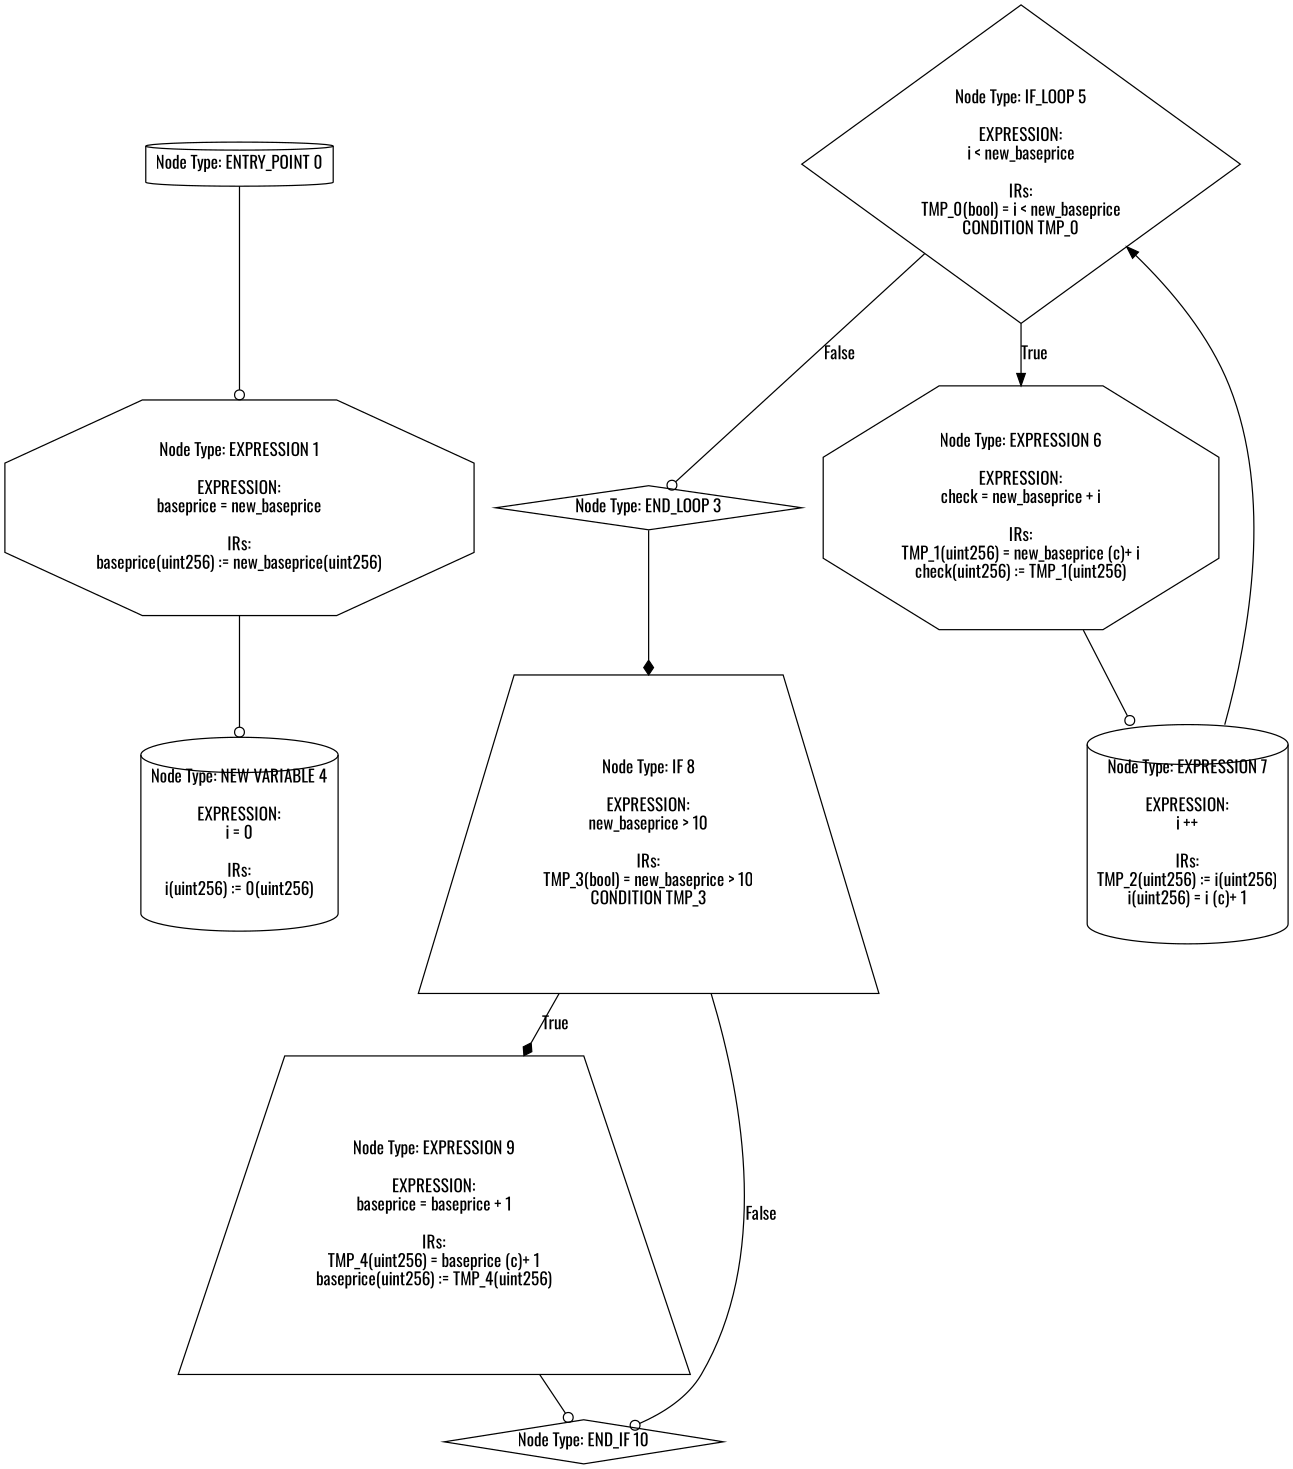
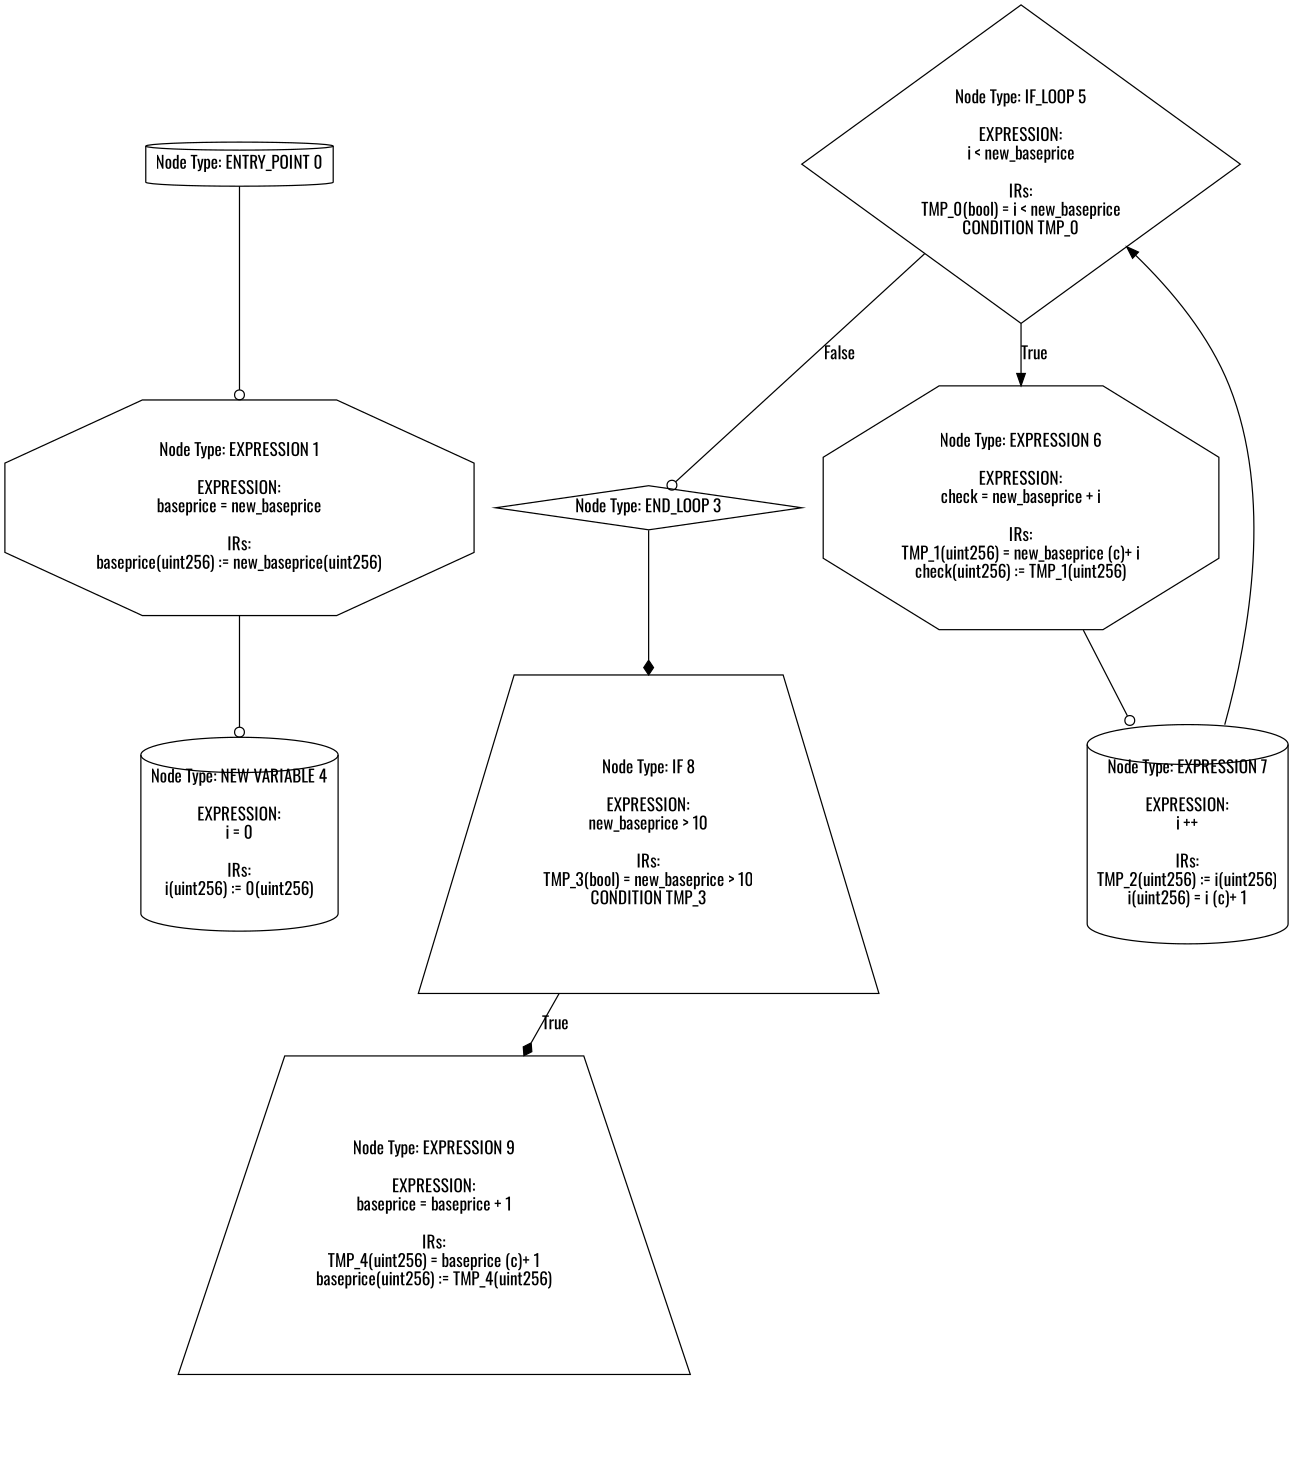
  digraph {
    fontname=Oswald
    node [fontname=Oswald shape=cylinder]
    edge [arrowhead=odot fontname=Oswald]
    n1 [label="Node Type: ENTRY_POINT 0\n"]
    n2 [label="Node Type: EXPRESSION 1\n\nEXPRESSION:\nbaseprice = new_baseprice\n\nIRs:\nbaseprice(uint256) := new_baseprice(uint256)" shape=octagon]
    n3 [label="Node Type: NEW VARIABLE 4\n\nEXPRESSION:\ni = 0\n\nIRs:\ni(uint256) := 0(uint256)"]
    n4 [label="Node Type: IF_LOOP 5\n\nEXPRESSION:\ni < new_baseprice\n\nIRs:\nTMP_0(bool) = i < new_baseprice\nCONDITION TMP_0" shape=diamond]
    n5 [label="Node Type: END_LOOP 3\n" shape=diamond]
    n6 [label="Node Type: EXPRESSION 6\n\nEXPRESSION:\ncheck = new_baseprice + i\n\nIRs:\nTMP_1(uint256) = new_baseprice (c)+ i\ncheck(uint256) := TMP_1(uint256)" shape=octagon]
    n7 [label="Node Type: IF 8\n\nEXPRESSION:\nnew_baseprice > 10\n\nIRs:\nTMP_3(bool) = new_baseprice > 10\nCONDITION TMP_3" shape=trapezium]
    n8 [label="Node Type: EXPRESSION 7\n\nEXPRESSION:\ni ++\n\nIRs:\nTMP_2(uint256) := i(uint256)\ni(uint256) = i (c)+ 1"]
    n9 [label="Node Type: EXPRESSION 9\n\nEXPRESSION:\nbaseprice = baseprice + 1\n\nIRs:\nTMP_4(uint256) = baseprice (c)+ 1\nbaseprice(uint256) := TMP_4(uint256)" shape=trapezium]
-   n10 [label="Node Type: END_IF 10\n" shape=diamond]
    n1 -> n2
    n2 -> n3
    n4 -> n5 [label=False]
    n4 -> n6 [arrowhead=normal label=True]
    n5 -> n7 [arrowhead=diamond]
    n6 -> n8
    n7 -> n9 [arrowhead=diamond label=True]
-   n7 -> n10 [label=False]
    n8 -> n4 [arrowhead=normal]
-   n9 -> n10
  }
